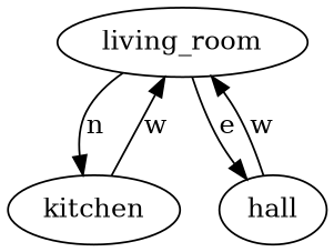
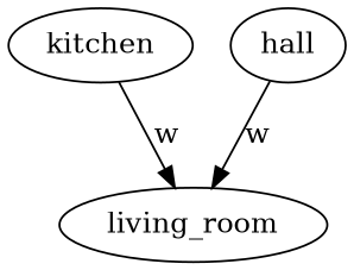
  digraph {
    living_room
    kitchen
    hall
-   living_room -> kitchen [label=n]
-   living_room -> hall [label=e]
    kitchen -> living_room [label=w]
    hall -> living_room [label=w]
  }
